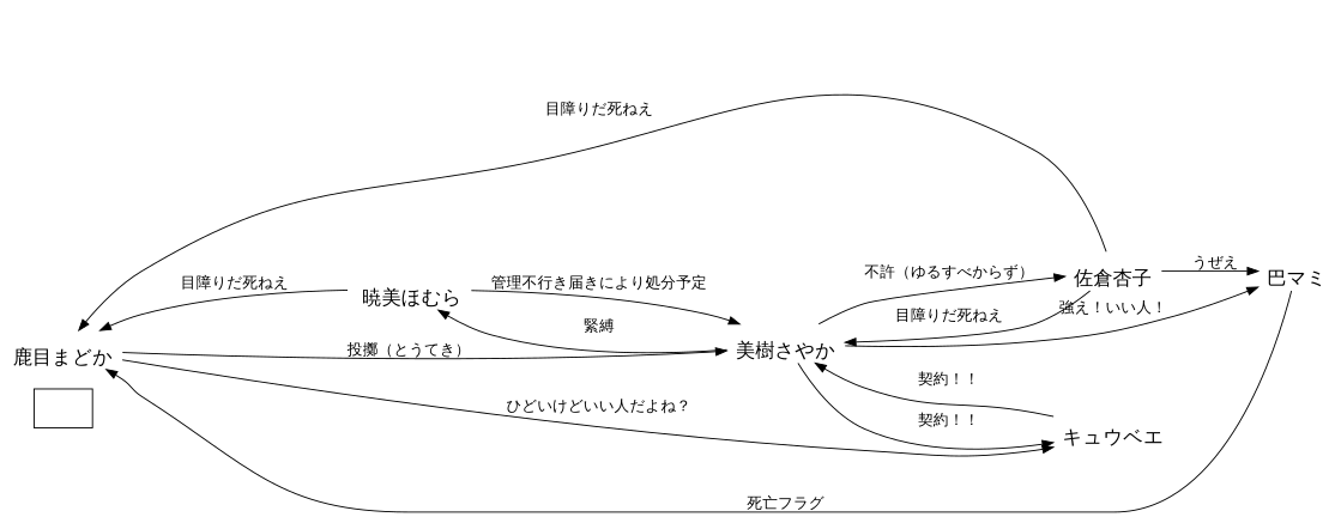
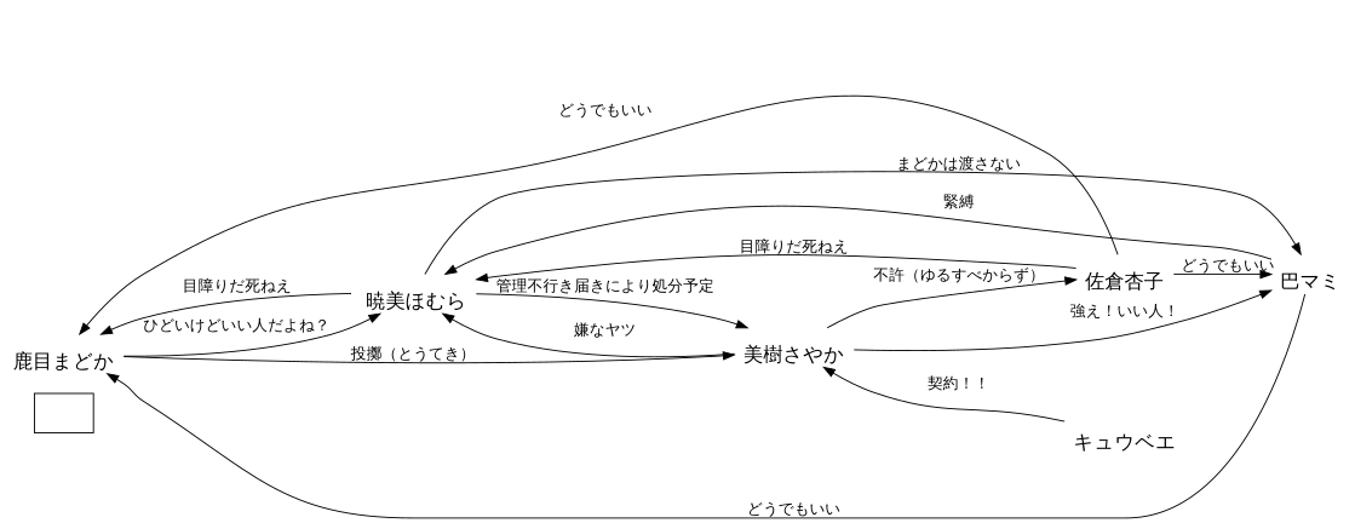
  digraph {
    fontcolor=white
    fontname=Merriweather
    fontsize=18
    label="sample graph"
    labeljust=c
    labelloc=t
    rankdir=LR
    node [fontname=Merriweather fontsize=18 shape=plaintext labelloc=b]
    edge [fontname=Merriweather]
    "　" [fontsize=12 shape=box labelloc=""]
    "鹿目まどか" [labell="鹿目まどか"]
    n3 [label=" 暁美ほむら"]
    n4 [label="美樹さやか"]
    n5 [label="巴マミ"]
    n6 [label="キュウベエ"]
    n7 [label="佐倉杏子"]
-   "鹿目まどか" -> n6 [label="ひどいけどいい人だよね？"]
+   "鹿目まどか" -> n3 [label="ひどいけどいい人だよね？"]
    "鹿目まどか" -> n4 [label="投擲（とうてき）"]
    n3 -> "鹿目まどか" [label="目障りだ死ねえ"]
    n3 -> n4 [label="管理不行き届きにより処分予定"]
-   n4 -> n3 [label="緊縛"]
+   n3 -> n5 [label="まどかは渡さない"]
+   n4 -> n3 [label="嫌なヤツ"]
    n4 -> n5 [label="強え！いい人！"]
-   n4 -> n6 [label="契約！！"]
    n4 -> n7 [label="不許（ゆるすべからず）"]
-   n5 -> "鹿目まどか" [label="死亡フラグ"]
+   n5 -> "鹿目まどか" [label="どうでもいい"]
+   n5 -> n3 [label="緊縛"]
    n6 -> n4 [label="契約！！"]
-   n7 -> "鹿目まどか" [label="目障りだ死ねえ"]
-   n7 -> n4 [label="目障りだ死ねえ"]
-   n7 -> n5 [label="うぜえ"]
+   n7 -> "鹿目まどか" [label="どうでもいい"]
+   n7 -> n3 [label="目障りだ死ねえ"]
+   n7 -> n5 [label="どうでもいい"]
  }
